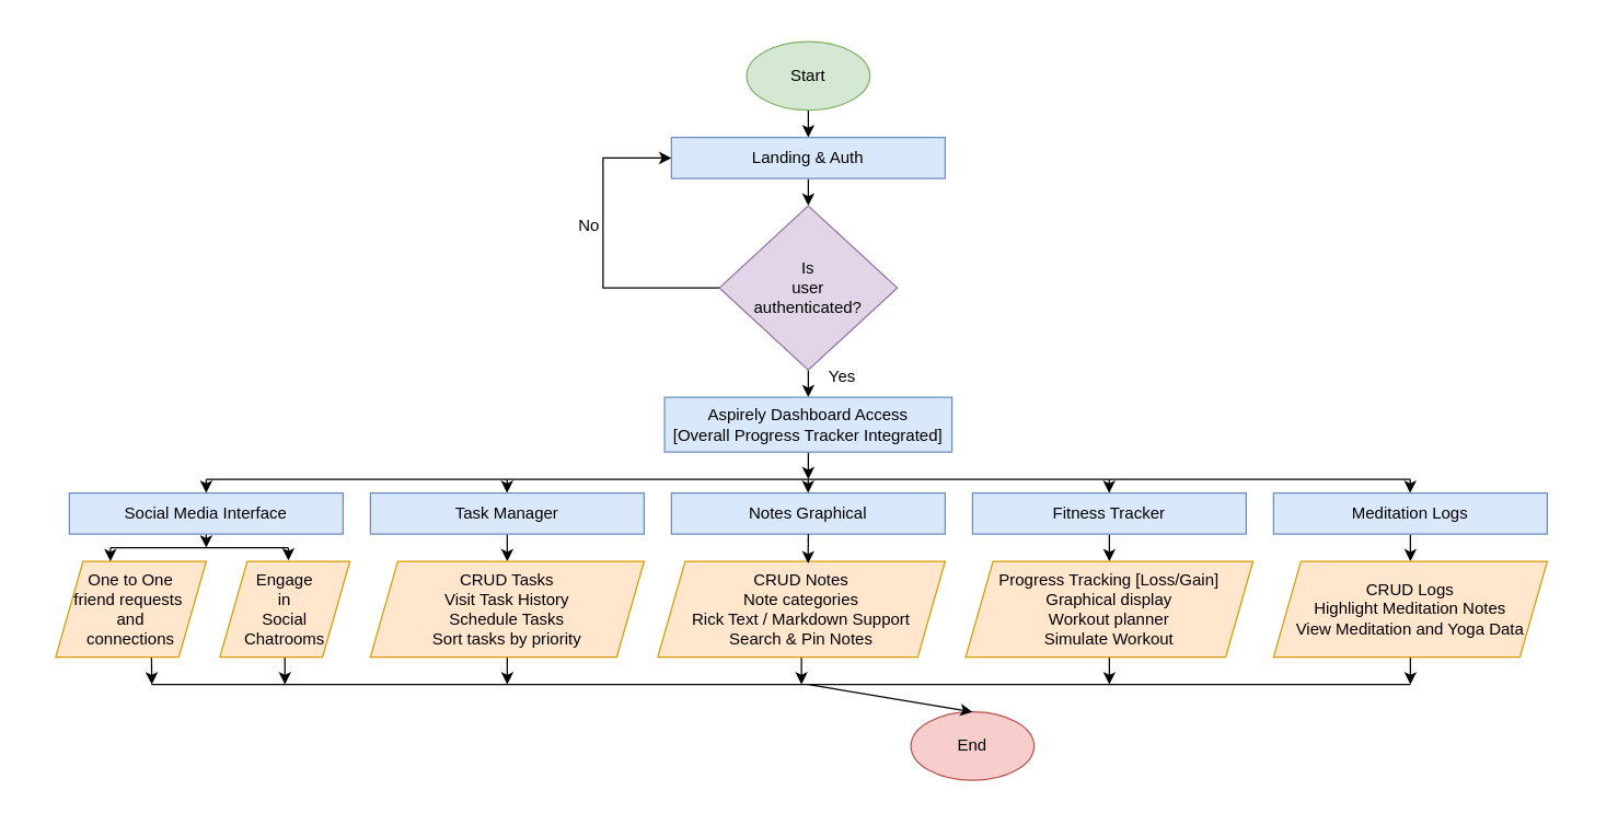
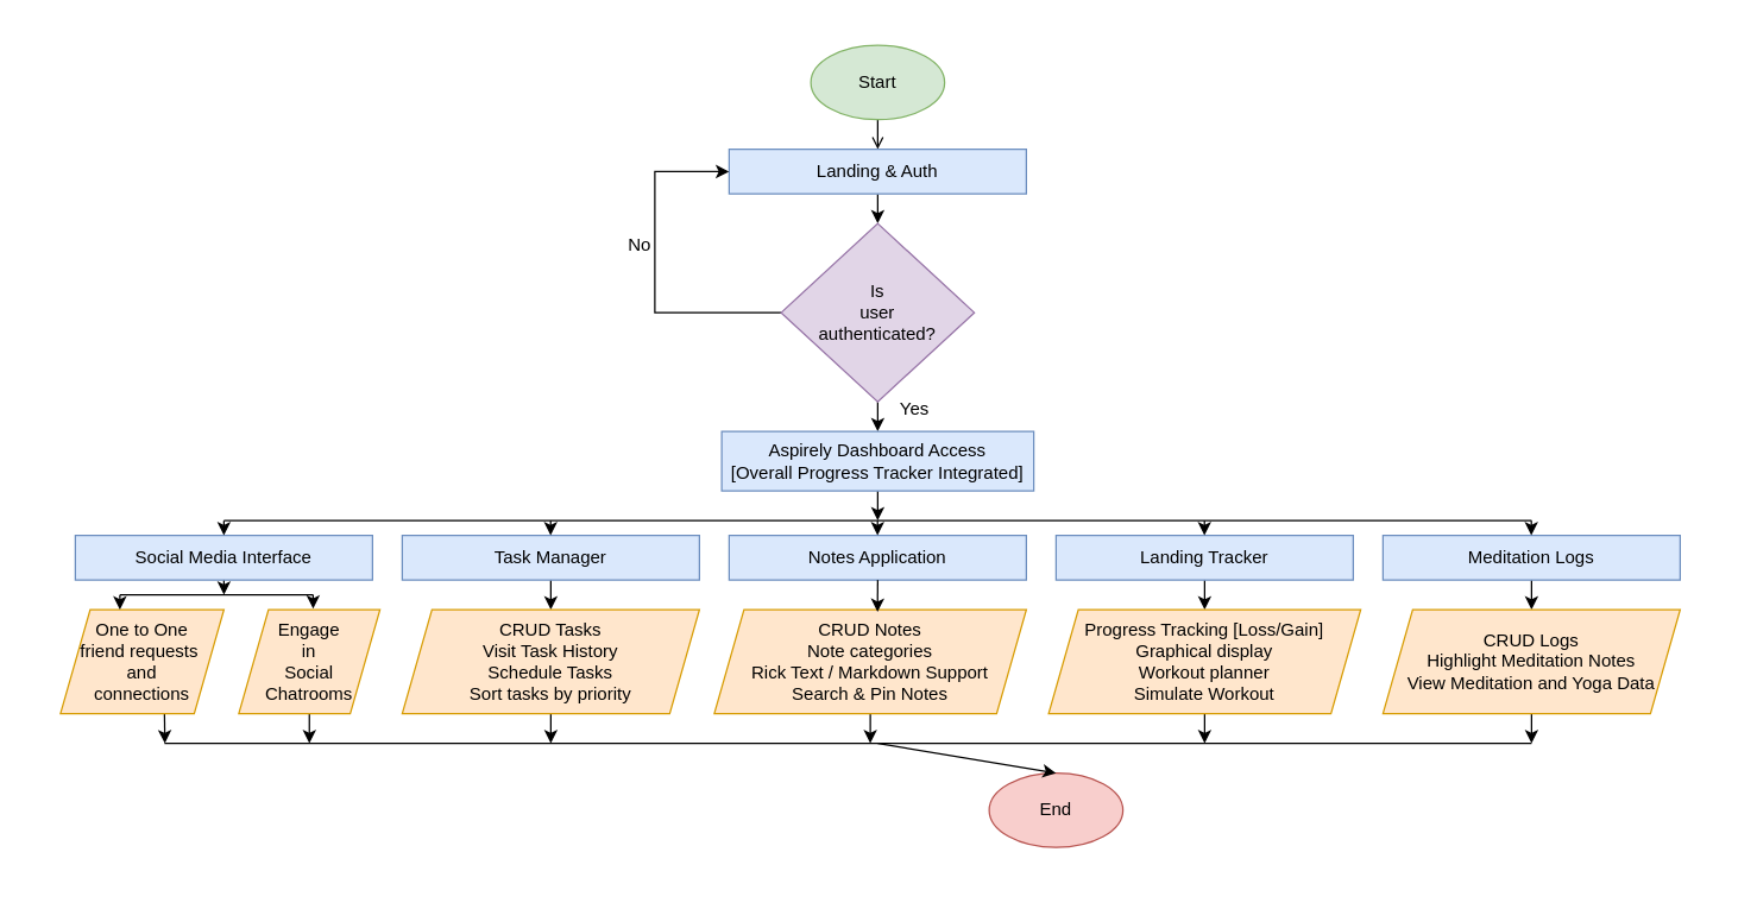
  <mxCell id="0" />
  <mxCell id="1" parent="0" />
- <mxCell id="2" style="edgeStyle=orthogonalEdgeStyle;rounded=0;orthogonalLoop=1;jettySize=auto;html=1;exitX=0.5;exitY=1;exitDx=0;exitDy=0;entryX=0.5;entryY=0;entryDx=0;entryDy=0;" edge="1" parent="1" source="3" target="6"><mxGeometry relative="1" as="geometry" /></mxCell>
+ <mxCell id="2" style="edgeStyle=orthogonalEdgeStyle;rounded=0;orthogonalLoop=1;jettySize=auto;html=1;exitX=0.5;exitY=1;exitDx=0;exitDy=0;entryX=0.5;entryY=0;entryDx=0;entryDy=0;endArrow=open;" edge="1" parent="1" source="3" target="6"><mxGeometry relative="1" as="geometry" /></mxCell>
  <mxCell id="3" value="Start" style="ellipse;whiteSpace=wrap;html=1;fillColor=#d5e8d4;strokeColor=#82b366;" vertex="1" parent="1"><mxGeometry x="545" y="30" width="90" height="50" as="geometry" /></mxCell>
  <mxCell id="4" value="End" style="ellipse;whiteSpace=wrap;html=1;fillColor=#f8cecc;strokeColor=#b85450;" vertex="1" parent="1"><mxGeometry x="665" y="520" width="90" height="50" as="geometry" /></mxCell>
  <mxCell id="5" style="edgeStyle=orthogonalEdgeStyle;rounded=0;orthogonalLoop=1;jettySize=auto;html=1;exitX=0.5;exitY=1;exitDx=0;exitDy=0;entryX=0.5;entryY=0;entryDx=0;entryDy=0;" edge="1" parent="1" source="6" target="9"><mxGeometry relative="1" as="geometry" /></mxCell>
  <mxCell id="6" value="Landing &amp;amp; Auth" style="rounded=0;whiteSpace=wrap;html=1;fillColor=#dae8fc;strokeColor=#6c8ebf;" vertex="1" parent="1"><mxGeometry x="490" y="100" width="200" height="30" as="geometry" /></mxCell>
  <mxCell id="7" style="edgeStyle=orthogonalEdgeStyle;rounded=0;orthogonalLoop=1;jettySize=auto;html=1;exitX=0;exitY=0.5;exitDx=0;exitDy=0;entryX=0;entryY=0.5;entryDx=0;entryDy=0;" edge="1" parent="1" source="9" target="6"><mxGeometry relative="1" as="geometry"><Array as="points"><mxPoint x="440" y="210" /><mxPoint x="440" y="115" /></Array></mxGeometry></mxCell>
  <mxCell id="8" style="edgeStyle=orthogonalEdgeStyle;rounded=0;orthogonalLoop=1;jettySize=auto;html=1;exitX=0.5;exitY=1;exitDx=0;exitDy=0;entryX=0.5;entryY=0;entryDx=0;entryDy=0;" edge="1" parent="1" source="9" target="11"><mxGeometry relative="1" as="geometry" /></mxCell>
  <mxCell id="9" value="Is&lt;div&gt;user&lt;/div&gt;&lt;div&gt;authenticated?&lt;/div&gt;" style="rhombus;whiteSpace=wrap;html=1;fillColor=#e1d5e7;strokeColor=#9673a6;" vertex="1" parent="1"><mxGeometry x="525" y="150" width="130" height="120" as="geometry" /></mxCell>
  <mxCell id="10" style="edgeStyle=orthogonalEdgeStyle;rounded=0;orthogonalLoop=1;jettySize=auto;html=1;exitX=0.5;exitY=1;exitDx=0;exitDy=0;" edge="1" parent="1" source="11"><mxGeometry relative="1" as="geometry"><mxPoint x="590" y="350" as="targetPoint" /></mxGeometry></mxCell>
  <mxCell id="11" value="Aspirely Dashboard Access&lt;div&gt;[Overall Progress Tracker Integrated]&lt;/div&gt;" style="rounded=0;whiteSpace=wrap;html=1;fillColor=#dae8fc;strokeColor=#6c8ebf;" vertex="1" parent="1"><mxGeometry x="485" y="290" width="210" height="40" as="geometry" /></mxCell>
  <mxCell id="12" style="edgeStyle=orthogonalEdgeStyle;rounded=0;orthogonalLoop=1;jettySize=auto;html=1;exitX=0.5;exitY=1;exitDx=0;exitDy=0;" edge="1" parent="1" source="13"><mxGeometry relative="1" as="geometry"><mxPoint x="150.048" y="400" as="targetPoint" /></mxGeometry></mxCell>
  <mxCell id="13" value="Social Media Interface" style="rounded=0;whiteSpace=wrap;html=1;fillColor=#dae8fc;strokeColor=#6c8ebf;" vertex="1" parent="1"><mxGeometry x="50" y="360" width="200" height="30" as="geometry" /></mxCell>
  <mxCell id="14" style="edgeStyle=orthogonalEdgeStyle;rounded=0;orthogonalLoop=1;jettySize=auto;html=1;exitX=0.5;exitY=1;exitDx=0;exitDy=0;entryX=0.5;entryY=0;entryDx=0;entryDy=0;" edge="1" parent="1" source="15" target="30"><mxGeometry relative="1" as="geometry" /></mxCell>
  <mxCell id="15" value="Meditation Logs" style="rounded=0;whiteSpace=wrap;html=1;fillColor=#dae8fc;strokeColor=#6c8ebf;" vertex="1" parent="1"><mxGeometry x="930" y="360" width="200" height="30" as="geometry" /></mxCell>
  <mxCell id="16" style="edgeStyle=orthogonalEdgeStyle;rounded=0;orthogonalLoop=1;jettySize=auto;html=1;exitX=0.5;exitY=1;exitDx=0;exitDy=0;entryX=0.5;entryY=0;entryDx=0;entryDy=0;" edge="1" parent="1" source="17" target="28"><mxGeometry relative="1" as="geometry" /></mxCell>
- <mxCell id="17" value="Fitness Tracker" style="rounded=0;whiteSpace=wrap;html=1;fillColor=#dae8fc;strokeColor=#6c8ebf;" vertex="1" parent="1"><mxGeometry x="710" y="360" width="200" height="30" as="geometry" /></mxCell>
- <mxCell id="18" value="Notes Graphical" style="rounded=0;whiteSpace=wrap;html=1;fillColor=#dae8fc;strokeColor=#6c8ebf;" vertex="1" parent="1"><mxGeometry x="490" y="360" width="200" height="30" as="geometry" /></mxCell>
+ <mxCell id="17" value="Landing Tracker" style="rounded=0;whiteSpace=wrap;html=1;fillColor=#dae8fc;strokeColor=#6c8ebf;" vertex="1" parent="1"><mxGeometry x="710" y="360" width="200" height="30" as="geometry" /></mxCell>
+ <mxCell id="18" value="Notes Application" style="rounded=0;whiteSpace=wrap;html=1;fillColor=#dae8fc;strokeColor=#6c8ebf;" vertex="1" parent="1"><mxGeometry x="490" y="360" width="200" height="30" as="geometry" /></mxCell>
  <mxCell id="19" style="edgeStyle=orthogonalEdgeStyle;rounded=0;orthogonalLoop=1;jettySize=auto;html=1;exitX=0.5;exitY=1;exitDx=0;exitDy=0;entryX=0.5;entryY=0;entryDx=0;entryDy=0;" edge="1" parent="1" source="20" target="32"><mxGeometry relative="1" as="geometry" /></mxCell>
  <mxCell id="20" value="Task Manager" style="rounded=0;whiteSpace=wrap;html=1;fillColor=#dae8fc;strokeColor=#6c8ebf;" vertex="1" parent="1"><mxGeometry x="270" y="360" width="200" height="30" as="geometry" /></mxCell>
  <mxCell id="21" style="edgeStyle=orthogonalEdgeStyle;rounded=0;orthogonalLoop=1;jettySize=auto;html=1;exitX=0.5;exitY=1;exitDx=0;exitDy=0;" edge="1" parent="1" source="22"><mxGeometry relative="1" as="geometry"><mxPoint x="207.535" y="500" as="targetPoint" /></mxGeometry></mxCell>
  <mxCell id="22" value="&lt;div&gt;Engage&lt;/div&gt;&lt;div&gt;in&lt;/div&gt;Social&lt;div&gt;Chatrooms&lt;/div&gt;" style="shape=parallelogram;perimeter=parallelogramPerimeter;whiteSpace=wrap;html=1;fixedSize=1;fillColor=#ffe6cc;strokeColor=#d79b00;" vertex="1" parent="1"><mxGeometry y="410" width="95" height="70" as="geometry" x="160" /></mxCell>
  <mxCell id="23" style="edgeStyle=orthogonalEdgeStyle;rounded=0;orthogonalLoop=1;jettySize=auto;html=1;exitX=0.5;exitY=1;exitDx=0;exitDy=0;" edge="1" parent="1"><mxGeometry relative="1" as="geometry"><mxPoint x="110.276" y="500" as="targetPoint" /><mxPoint x="110" y="480" as="sourcePoint" /></mxGeometry></mxCell>
  <mxCell id="24" value="One to One&lt;div&gt;friend requests&amp;nbsp;&lt;/div&gt;&lt;div&gt;and&lt;/div&gt;&lt;div&gt;connections&lt;/div&gt;" style="shape=parallelogram;perimeter=parallelogramPerimeter;whiteSpace=wrap;html=1;fixedSize=1;fillColor=#ffe6cc;strokeColor=#d79b00;" vertex="1" parent="1"><mxGeometry x="40" y="410" width="110" height="70" as="geometry" /></mxCell>
  <mxCell id="25" style="edgeStyle=orthogonalEdgeStyle;rounded=0;orthogonalLoop=1;jettySize=auto;html=1;exitX=0.5;exitY=1;exitDx=0;exitDy=0;" edge="1" parent="1" source="26"><mxGeometry relative="1" as="geometry"><mxPoint x="585" y="500" as="targetPoint" /></mxGeometry></mxCell>
  <mxCell id="26" value="CRUD Notes&lt;div&gt;Note categories&lt;/div&gt;&lt;div&gt;Rick Text / Markdown Support&lt;/div&gt;&lt;div&gt;Search &amp;amp; Pin Notes&lt;/div&gt;" style="shape=parallelogram;perimeter=parallelogramPerimeter;whiteSpace=wrap;html=1;fixedSize=1;fillColor=#ffe6cc;strokeColor=#d79b00;" vertex="1" parent="1"><mxGeometry x="480" y="410" width="210" height="70" as="geometry" /></mxCell>
  <mxCell id="27" style="edgeStyle=orthogonalEdgeStyle;rounded=0;orthogonalLoop=1;jettySize=auto;html=1;exitX=0.5;exitY=1;exitDx=0;exitDy=0;" edge="1" parent="1" source="28"><mxGeometry relative="1" as="geometry"><mxPoint x="810" y="500" as="targetPoint" /></mxGeometry></mxCell>
  <mxCell id="28" value="Progress Tracking [Loss/Gain]&lt;div&gt;Graphical display&lt;/div&gt;&lt;div&gt;Workout planner&lt;/div&gt;&lt;div&gt;Simulate Workout&lt;/div&gt;" style="shape=parallelogram;perimeter=parallelogramPerimeter;whiteSpace=wrap;html=1;fixedSize=1;fillColor=#ffe6cc;strokeColor=#d79b00;" vertex="1" parent="1"><mxGeometry x="705" y="410" width="210" height="70" as="geometry" /></mxCell>
  <mxCell id="29" style="edgeStyle=orthogonalEdgeStyle;rounded=0;orthogonalLoop=1;jettySize=auto;html=1;exitX=0.5;exitY=1;exitDx=0;exitDy=0;" edge="1" parent="1" source="30"><mxGeometry relative="1" as="geometry"><mxPoint x="1030" y="500" as="targetPoint" /></mxGeometry></mxCell>
  <mxCell id="30" value="CRUD Logs&lt;div&gt;Highlight Meditation Notes&lt;/div&gt;&lt;div&gt;View Meditation and Yoga Data&lt;/div&gt;" style="shape=parallelogram;perimeter=parallelogramPerimeter;whiteSpace=wrap;html=1;fixedSize=1;fillColor=#ffe6cc;strokeColor=#d79b00;" vertex="1" parent="1"><mxGeometry x="930" y="410" width="200" height="70" as="geometry" /></mxCell>
  <mxCell id="31" style="edgeStyle=orthogonalEdgeStyle;rounded=0;orthogonalLoop=1;jettySize=auto;html=1;exitX=0.5;exitY=1;exitDx=0;exitDy=0;" edge="1" parent="1" source="32"><mxGeometry relative="1" as="geometry"><mxPoint x="370" y="500" as="targetPoint" /></mxGeometry></mxCell>
  <mxCell id="32" value="CRUD Tasks&lt;div&gt;Visit Task History&lt;/div&gt;&lt;div&gt;Schedule Tasks&lt;/div&gt;&lt;div&gt;Sort tasks by priority&lt;/div&gt;" style="shape=parallelogram;perimeter=parallelogramPerimeter;whiteSpace=wrap;html=1;fixedSize=1;fillColor=#ffe6cc;strokeColor=#d79b00;" vertex="1" parent="1"><mxGeometry x="270" y="410" width="200" height="70" as="geometry" /></mxCell>
  <mxCell id="33" value="No" style="text;html=1;whiteSpace=wrap;strokeColor=none;fillColor=none;align=center;verticalAlign=middle;rounded=0;" vertex="1" parent="1"><mxGeometry x="400" y="150" width="60" height="30" as="geometry" /></mxCell>
  <mxCell id="34" value="Yes" style="text;html=1;whiteSpace=wrap;strokeColor=none;fillColor=none;align=center;verticalAlign=middle;rounded=0;" vertex="1" parent="1"><mxGeometry x="585" y="260" width="60" height="30" as="geometry" /></mxCell>
  <mxCell id="35" value="" style="endArrow=none;html=1;rounded=0;" edge="1" parent="1"><mxGeometry width="50" height="50" relative="1" as="geometry"><mxPoint x="150" y="350" as="sourcePoint" /><mxPoint x="1030" y="350" as="targetPoint" /></mxGeometry></mxCell>
  <mxCell id="36" value="" style="endArrow=classic;html=1;rounded=0;entryX=0.5;entryY=0;entryDx=0;entryDy=0;" edge="1" parent="1" target="13"><mxGeometry width="50" height="50" relative="1" as="geometry"><mxPoint x="150" y="350" as="sourcePoint" /><mxPoint x="580" y="350" as="targetPoint" /></mxGeometry></mxCell>
  <mxCell id="37" value="" style="endArrow=classic;html=1;rounded=0;entryX=0.5;entryY=0;entryDx=0;entryDy=0;" edge="1" parent="1"><mxGeometry width="50" height="50" relative="1" as="geometry"><mxPoint x="369.88" y="350" as="sourcePoint" /><mxPoint x="369.88" y="360" as="targetPoint" /></mxGeometry></mxCell>
  <mxCell id="38" value="" style="endArrow=classic;html=1;rounded=0;entryX=0.5;entryY=0;entryDx=0;entryDy=0;" edge="1" parent="1"><mxGeometry width="50" height="50" relative="1" as="geometry"><mxPoint x="809.88" y="350" as="sourcePoint" /><mxPoint x="809.88" y="360" as="targetPoint" /></mxGeometry></mxCell>
  <mxCell id="39" value="" style="endArrow=classic;html=1;rounded=0;entryX=0.5;entryY=0;entryDx=0;entryDy=0;" edge="1" parent="1"><mxGeometry width="50" height="50" relative="1" as="geometry"><mxPoint x="589.88" y="350" as="sourcePoint" /><mxPoint x="589.88" y="360" as="targetPoint" /></mxGeometry></mxCell>
  <mxCell id="40" value="" style="endArrow=classic;html=1;rounded=0;entryX=0.5;entryY=0;entryDx=0;entryDy=0;" edge="1" parent="1"><mxGeometry width="50" height="50" relative="1" as="geometry"><mxPoint x="1029.86" y="350" as="sourcePoint" /><mxPoint x="1029.86" y="360" as="targetPoint" /></mxGeometry></mxCell>
  <mxCell id="41" value="" style="endArrow=classic;html=1;rounded=0;entryX=0.5;entryY=0;entryDx=0;entryDy=0;" edge="1" parent="1"><mxGeometry width="50" height="50" relative="1" as="geometry"><mxPoint x="80" y="400" as="sourcePoint" /><mxPoint x="80" y="410" as="targetPoint" /></mxGeometry></mxCell>
  <mxCell id="42" value="" style="endArrow=none;html=1;rounded=0;" edge="1" parent="1"><mxGeometry width="50" height="50" relative="1" as="geometry"><mxPoint x="80" y="400" as="sourcePoint" /><mxPoint x="210" y="400" as="targetPoint" /></mxGeometry></mxCell>
  <mxCell id="43" value="" style="endArrow=classic;html=1;rounded=0;entryX=0.527;entryY=-0.01;entryDx=0;entryDy=0;entryPerimeter=0;" edge="1" parent="1" target="22"><mxGeometry width="50" height="50" relative="1" as="geometry"><mxPoint x="210" y="400" as="sourcePoint" /><mxPoint y="360" as="targetPoint" x="160" /></mxGeometry></mxCell>
  <mxCell id="44" style="edgeStyle=orthogonalEdgeStyle;rounded=0;orthogonalLoop=1;jettySize=auto;html=1;exitX=0.5;exitY=1;exitDx=0;exitDy=0;entryX=0.523;entryY=0.021;entryDx=0;entryDy=0;entryPerimeter=0;" edge="1" parent="1" source="18" target="26"><mxGeometry relative="1" as="geometry" /></mxCell>
  <mxCell id="45" value="" style="endArrow=none;html=1;rounded=0;" edge="1" parent="1"><mxGeometry width="50" height="50" relative="1" as="geometry"><mxPoint x="110" y="500" as="sourcePoint" /><mxPoint x="1030" y="500" as="targetPoint" /></mxGeometry></mxCell>
  <mxCell id="46" value="" style="endArrow=classic;html=1;rounded=0;entryX=0.5;entryY=0;entryDx=0;entryDy=0;" edge="1" parent="1" target="4"><mxGeometry width="50" height="50" relative="1" as="geometry"><mxPoint x="590" y="500" as="sourcePoint" /><mxPoint x="610" y="420" as="targetPoint" /></mxGeometry></mxCell>
  <mxCell id="47" value="" style="rounded=0;whiteSpace=wrap;html=1;fillColor=none;strokeColor=none;" vertex="1" parent="1"><mxGeometry x="20" y="20" width="1140" height="570" as="geometry" /></mxCell>
